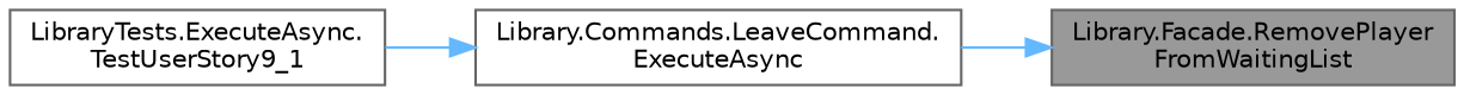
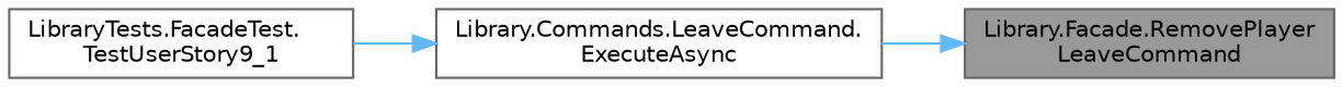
  digraph {
    rankdir=RL
    node [color=grey40 fillcolor=white fontname=Helvetica fontsize=10 shape=box style=filled]
    edge [color=steelblue1 dir=back fontname=Helvetica fontsize=10 labelfontname=Helvetica labelfontsize=10 style=solid]
-   n1 [color=gray40 fillcolor=grey60 fontcolor=black height=0.2 label="Library.Facade.RemovePlayer\lFromWaitingList" width=0.4]
+   n1 [color=gray40 fillcolor=grey60 fontcolor=black height=0.2 label="Library.Facade.RemovePlayer\lLeaveCommand" width=0.4]
    n2 [height=0.2 label="Library.Commands.LeaveCommand.\lExecuteAsync" width=0.4]
-   n3 [height=0.2 label="LibraryTests.ExecuteAsync.\lTestUserStory9_1" width=0.4]
+   n3 [height=0.2 label="LibraryTests.FacadeTest.\lTestUserStory9_1" width=0.4]
    n1 -> n2
    n2 -> n3
  }
